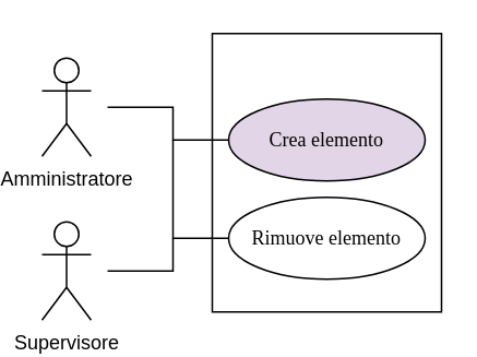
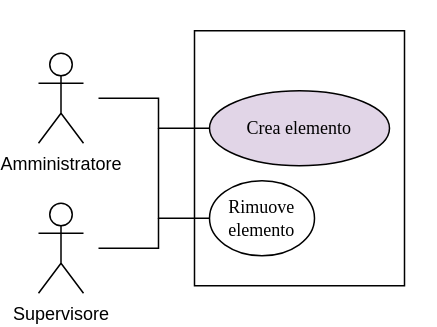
  <mxCell id="0" />
  <mxCell id="1" parent="0" />
  <mxCell id="2" value="" style="rounded=0;whiteSpace=wrap;html=1;fontFamily=Verdana;" parent="1" vertex="1"><mxGeometry x="124" y="20" width="140" height="170" as="geometry" /></mxCell>
  <mxCell id="3" value="Crea elemento" style="ellipse;whiteSpace=wrap;html=1;fontFamily=Verdana;fillColor=#e1d5e7;" parent="1" vertex="1"><mxGeometry x="134" y="60" width="120" height="50" as="geometry" /></mxCell>
- <mxCell id="4" value="Rimuove elemento" style="ellipse;whiteSpace=wrap;html=1;fontFamily=Verdana;" parent="1" vertex="1"><mxGeometry x="134" y="120" width="120" height="50" as="geometry" /></mxCell>
+ <mxCell id="4" value="Rimuove elemento" style="ellipse;whiteSpace=wrap;html=1;fontFamily=Verdana;" parent="1" vertex="1"><mxGeometry x="134" y="120" width="70" height="50" as="geometry" /></mxCell>
  <mxCell id="5" value="Amministratore" style="shape=umlActor;verticalLabelPosition=bottom;verticalAlign=top;html=1;outlineConnect=0;" vertex="1" parent="1"><mxGeometry x="20" y="35" width="30" height="60" as="geometry" /></mxCell>
  <mxCell id="6" value="" style="endArrow=none;html=1;rounded=0;entryX=0;entryY=0.5;entryDx=0;entryDy=0;" edge="1" parent="1" target="3"><mxGeometry width="50" height="50" relative="1" as="geometry"><mxPoint x="60" y="65" as="sourcePoint" /><mxPoint x="220" y="165" as="targetPoint" /><Array as="points"><mxPoint x="100" y="65" /><mxPoint x="100" y="85" /></Array></mxGeometry></mxCell>
  <mxCell id="7" value="" style="endArrow=none;html=1;rounded=0;entryX=0;entryY=0.5;entryDx=0;entryDy=0;" edge="1" parent="1" target="4"><mxGeometry width="50" height="50" relative="1" as="geometry"><mxPoint x="100" y="85" as="sourcePoint" /><mxPoint x="220" y="165" as="targetPoint" /><Array as="points"><mxPoint x="100" y="145" /></Array></mxGeometry></mxCell>
  <mxCell id="8" value="Supervisore" style="shape=umlActor;verticalLabelPosition=bottom;verticalAlign=top;html=1;outlineConnect=0;" vertex="1" parent="1"><mxGeometry x="20" y="135" width="30" height="60" as="geometry" /></mxCell>
  <mxCell id="9" value="" style="endArrow=none;html=1;rounded=0;" edge="1" parent="1"><mxGeometry width="50" height="50" relative="1" as="geometry"><mxPoint x="60" y="165" as="sourcePoint" /><mxPoint x="100" y="145" as="targetPoint" /><Array as="points"><mxPoint x="100" y="165" /></Array></mxGeometry></mxCell>
